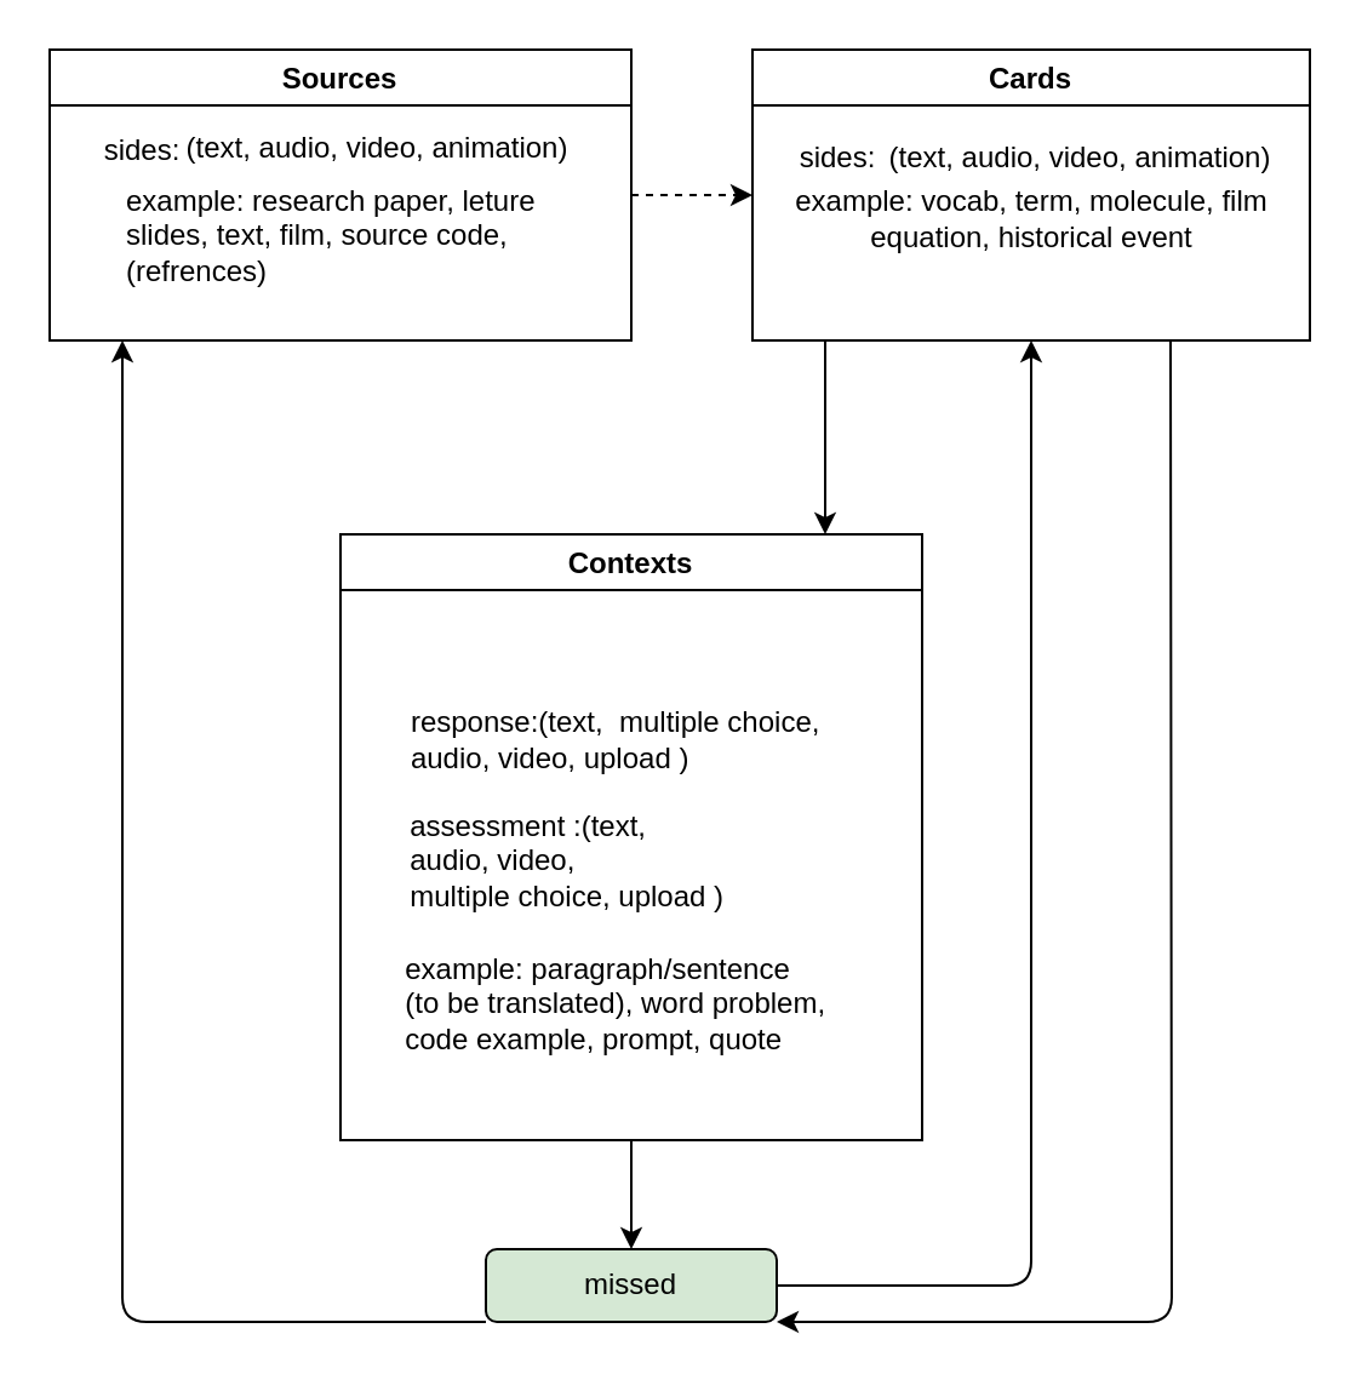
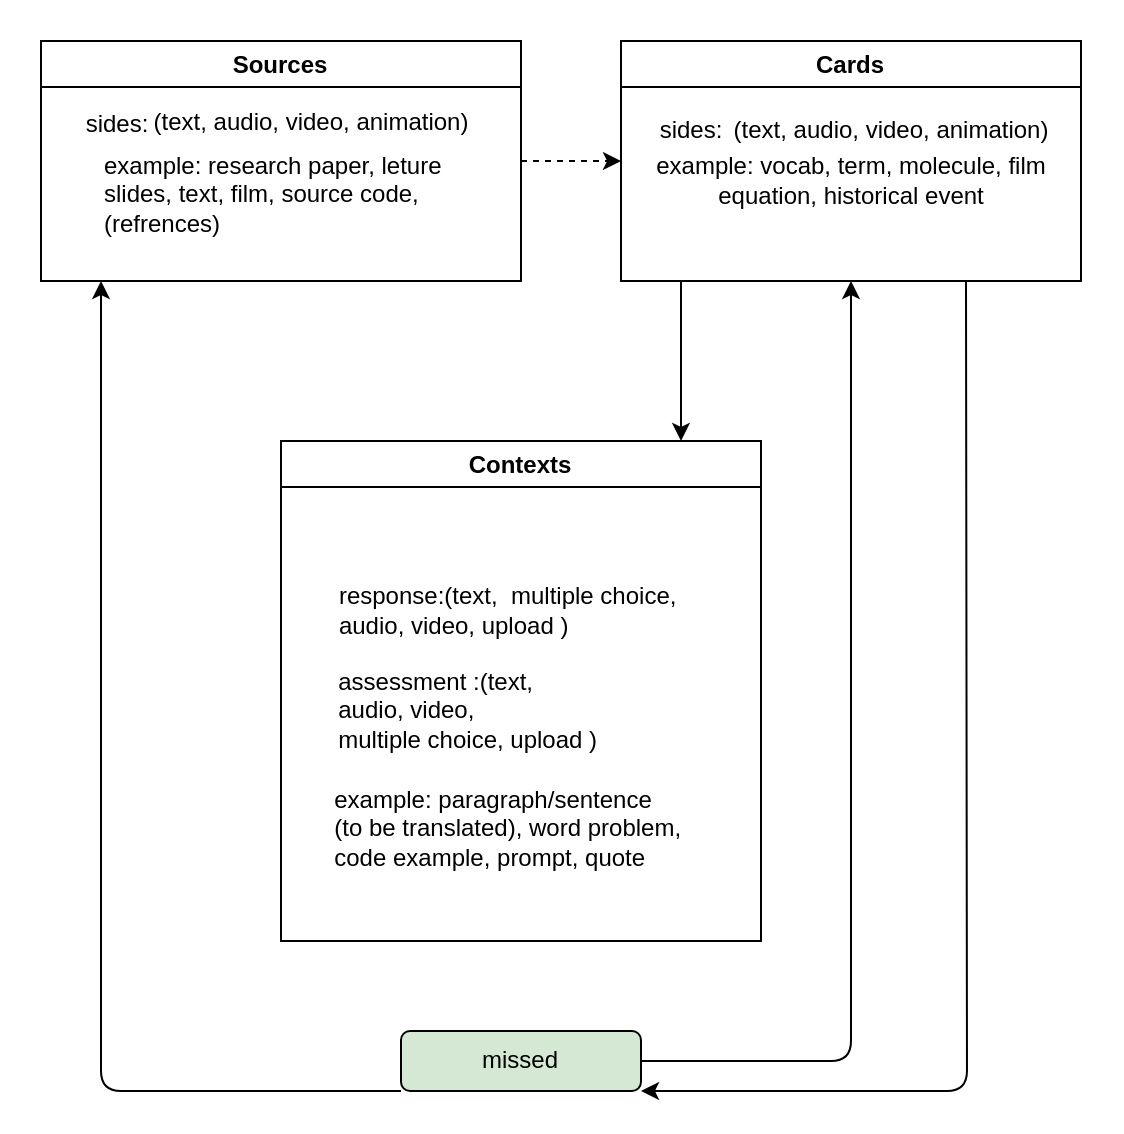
  <mxCell id="0" />
  <mxCell id="1" parent="0" />
  <mxCell id="2" style="edgeStyle=none;html=1;exitX=0.75;exitY=1;exitDx=0;exitDy=0;entryX=1;entryY=1;entryDx=0;entryDy=0;" edge="1" parent="1" source="3" target="19"><mxGeometry relative="1" as="geometry"><Array as="points"><mxPoint x="483" y="545" /></Array></mxGeometry></mxCell>
  <mxCell id="3" value="Cards" style="swimlane;" vertex="1" parent="1"><mxGeometry x="310" y="20" width="230" height="120" as="geometry" /></mxCell>
  <mxCell id="4" value="&lt;div style=&quot;text-align: left&quot;&gt;sides:&lt;/div&gt;" style="text;html=1;align=center;verticalAlign=middle;resizable=0;points=[];autosize=1;strokeColor=none;fillColor=none;" vertex="1" parent="3"><mxGeometry x="10" y="35" width="50" height="20" as="geometry" /></mxCell>
  <mxCell id="5" value="(text, audio, video, animation)" style="text;html=1;align=center;verticalAlign=middle;resizable=0;points=[];autosize=1;strokeColor=none;fillColor=none;" vertex="1" parent="3"><mxGeometry x="50" y="35" width="170" height="20" as="geometry" /></mxCell>
  <mxCell id="6" value="example: vocab, term, molecule, film&lt;br&gt;equation, historical event" style="text;html=1;align=center;verticalAlign=middle;resizable=0;points=[];autosize=1;strokeColor=none;fillColor=none;" vertex="1" parent="3"><mxGeometry x="10" y="55" width="210" height="30" as="geometry" /></mxCell>
- <mxCell id="7" style="edgeStyle=none;html=1;entryX=0.5;entryY=0;entryDx=0;entryDy=0;" edge="1" parent="1" source="8" target="19"><mxGeometry relative="1" as="geometry" /></mxCell>
  <mxCell id="8" value="Contexts" style="swimlane;startSize=23;" vertex="1" parent="1"><mxGeometry x="140" y="220" width="240" height="250" as="geometry" /></mxCell>
  <mxCell id="9" value="&lt;div style=&quot;text-align: left&quot;&gt;example: paragraph/sentence&lt;/div&gt;&lt;div style=&quot;text-align: left&quot;&gt;(to be translated),&amp;nbsp;&lt;span&gt;word problem,&amp;nbsp;&lt;/span&gt;&lt;/div&gt;&lt;div style=&quot;text-align: left&quot;&gt;&lt;span&gt;code example,&amp;nbsp;&lt;/span&gt;&lt;span&gt;prompt, quote&amp;nbsp;&lt;/span&gt;&lt;/div&gt;" style="text;html=1;align=center;verticalAlign=middle;resizable=0;points=[];autosize=1;strokeColor=none;fillColor=none;" vertex="1" parent="8"><mxGeometry x="20" y="169" width="190" height="50" as="geometry" /></mxCell>
  <mxCell id="10" value="&lt;div style=&quot;text-align: left&quot;&gt;response:(text,&amp;nbsp;&amp;nbsp;&lt;span&gt;multiple choice,&amp;nbsp;&lt;/span&gt;&lt;/div&gt;&lt;div style=&quot;text-align: left&quot;&gt;audio, video, upload )&lt;span&gt;&amp;nbsp;&lt;/span&gt;&lt;/div&gt;" style="text;html=1;align=center;verticalAlign=middle;resizable=0;points=[];autosize=1;strokeColor=none;fillColor=none;" vertex="1" parent="8"><mxGeometry x="20" y="70" width="190" height="30" as="geometry" /></mxCell>
  <mxCell id="11" value="&lt;div style=&quot;text-align: left&quot;&gt;assessment :(text,&amp;nbsp;&lt;/div&gt;&lt;span&gt;&lt;div style=&quot;text-align: left&quot;&gt;&lt;span&gt;audio, video,&amp;nbsp;&lt;/span&gt;&lt;/div&gt;&lt;/span&gt;&lt;span&gt;&lt;div style=&quot;text-align: left&quot;&gt;&lt;span&gt;multiple choice,&amp;nbsp;&lt;/span&gt;&lt;span&gt;upload )&lt;/span&gt;&lt;span style=&quot;text-align: left&quot;&gt;&amp;nbsp;&lt;/span&gt;&lt;/div&gt;&lt;/span&gt;" style="text;html=1;align=center;verticalAlign=middle;resizable=0;points=[];autosize=1;strokeColor=none;fillColor=none;" vertex="1" parent="8"><mxGeometry x="20" y="110" width="150" height="50" as="geometry" /></mxCell>
  <mxCell id="12" style="edgeStyle=none;html=1;exitX=1;exitY=0.5;exitDx=0;exitDy=0;entryX=0;entryY=0.5;entryDx=0;entryDy=0;dashed=1;" edge="1" parent="1" source="13" target="3"><mxGeometry relative="1" as="geometry" /></mxCell>
  <mxCell id="13" value="Sources" style="swimlane;" vertex="1" parent="1"><mxGeometry x="20" y="20" width="240" height="120" as="geometry" /></mxCell>
  <mxCell id="14" value="&lt;div style=&quot;text-align: left&quot;&gt;sides:&lt;/div&gt;" style="text;html=1;align=center;verticalAlign=middle;resizable=0;points=[];autosize=1;strokeColor=none;fillColor=none;" vertex="1" parent="13"><mxGeometry x="13" y="32" width="50" height="20" as="geometry" /></mxCell>
  <mxCell id="15" value="(text, audio, video, animation)" style="text;html=1;align=center;verticalAlign=middle;resizable=0;points=[];autosize=1;strokeColor=none;fillColor=none;" vertex="1" parent="13"><mxGeometry x="50" y="31" width="170" height="20" as="geometry" /></mxCell>
  <mxCell id="16" value="example: research paper, leture&lt;br&gt;slides, text, film,&amp;nbsp;source code,&lt;br&gt;(refrences)" style="text;html=1;align=left;verticalAlign=middle;resizable=0;points=[];autosize=1;strokeColor=none;fillColor=none;" vertex="1" parent="13"><mxGeometry x="30" y="52" width="180" height="50" as="geometry" /></mxCell>
  <mxCell id="17" style="edgeStyle=none;html=1;entryX=0.5;entryY=1;entryDx=0;entryDy=0;" edge="1" parent="1" source="19" target="3"><mxGeometry relative="1" as="geometry"><Array as="points"><mxPoint x="425" y="530" /></Array></mxGeometry></mxCell>
  <mxCell id="18" style="edgeStyle=none;html=1;exitX=0;exitY=1;exitDx=0;exitDy=0;" edge="1" parent="1" source="19"><mxGeometry relative="1" as="geometry"><mxPoint x="50" y="140" as="targetPoint" /><Array as="points"><mxPoint x="50" y="545" /></Array></mxGeometry></mxCell>
  <mxCell id="19" value="missed" style="rounded=1;whiteSpace=wrap;html=1;fillColor=#d5e8d4;" vertex="1" parent="1"><mxGeometry x="200" y="515" width="120" height="30" as="geometry" /></mxCell>
  <mxCell id="20" style="edgeStyle=none;html=1;entryX=0.25;entryY=0;entryDx=0;entryDy=0;exitX=0.75;exitY=1;exitDx=0;exitDy=0;" edge="1" parent="1"><mxGeometry relative="1" as="geometry"><mxPoint x="340" y="140" as="sourcePoint" /><mxPoint x="340" y="220" as="targetPoint" /></mxGeometry></mxCell>
